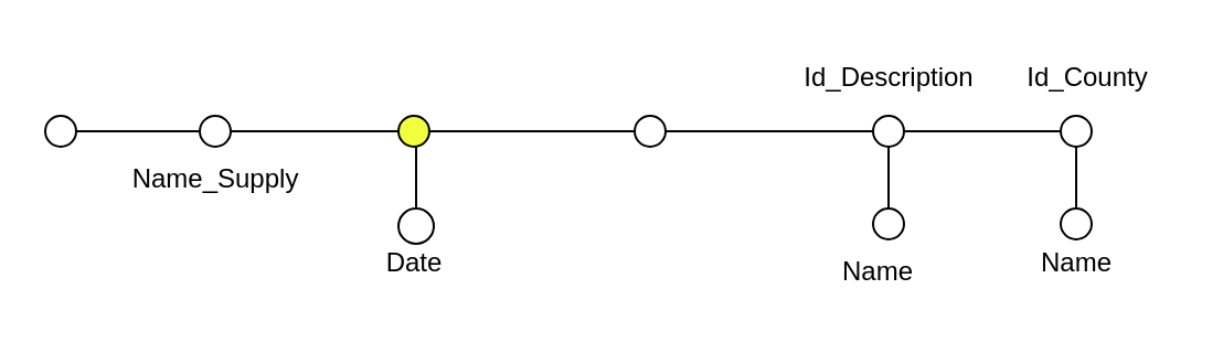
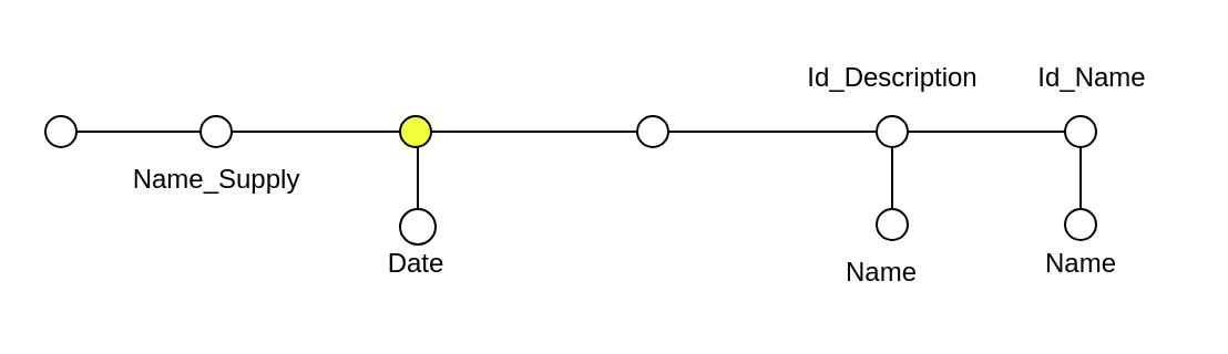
  <mxCell id="0" />
  <mxCell id="1" parent="0" />
  <mxCell id="2" style="edgeStyle=orthogonalEdgeStyle;rounded=0;orthogonalLoop=1;jettySize=auto;html=1;exitX=0.5;exitY=1;exitDx=0;exitDy=0;entryX=0.5;entryY=0;entryDx=0;entryDy=0;endArrow=none;startFill=0;" edge="1" parent="1" source="3" target="20"><mxGeometry relative="1" as="geometry" /></mxCell>
  <mxCell id="3" value="" style="ellipse;whiteSpace=wrap;html=1;aspect=fixed;fillColor=#F2FF3D;" vertex="1" parent="1"><mxGeometry x="180" y="52" width="14" height="14" as="geometry" /></mxCell>
  <mxCell id="4" style="edgeStyle=orthogonalEdgeStyle;rounded=0;orthogonalLoop=1;jettySize=auto;html=1;exitX=1;exitY=0.5;exitDx=0;exitDy=0;entryX=0;entryY=0.5;entryDx=0;entryDy=0;endArrow=none;startFill=0;" edge="1" parent="1" source="5" target="3"><mxGeometry relative="1" as="geometry" /></mxCell>
  <mxCell id="5" value="" style="ellipse;whiteSpace=wrap;html=1;aspect=fixed;fillColor=#FFFFFF;" vertex="1" parent="1"><mxGeometry x="90" y="52" width="14" height="14" as="geometry" /></mxCell>
  <mxCell id="6" value="Name_&lt;span style=&quot;color: light-dark(rgb(0, 0, 0), rgb(255, 255, 255)); text-wrap-mode: wrap; background-color: transparent;&quot;&gt;Supply&lt;/span&gt;" style="text;html=1;align=center;verticalAlign=middle;resizable=0;points=[];autosize=1;strokeColor=none;fillColor=none;" vertex="1" parent="1"><mxGeometry x="47" y="66" width="100" height="30" as="geometry" /></mxCell>
  <mxCell id="7" style="edgeStyle=orthogonalEdgeStyle;rounded=0;orthogonalLoop=1;jettySize=auto;html=1;entryX=0;entryY=0.5;entryDx=0;entryDy=0;endArrow=none;startFill=0;" edge="1" parent="1" source="8" target="5"><mxGeometry relative="1" as="geometry" /></mxCell>
  <mxCell id="8" value="" style="ellipse;whiteSpace=wrap;html=1;aspect=fixed;fillColor=#FFFFFF;" vertex="1" parent="1"><mxGeometry x="20" y="52" width="14" height="14" as="geometry" /></mxCell>
  <mxCell id="9" style="edgeStyle=orthogonalEdgeStyle;rounded=0;orthogonalLoop=1;jettySize=auto;html=1;exitX=1;exitY=0.5;exitDx=0;exitDy=0;entryX=0;entryY=0.5;entryDx=0;entryDy=0;endArrow=none;startFill=0;endFill=1;" edge="1" parent="1" source="11" target="13"><mxGeometry relative="1" as="geometry" /></mxCell>
  <mxCell id="10" style="edgeStyle=orthogonalEdgeStyle;rounded=0;orthogonalLoop=1;jettySize=auto;html=1;exitX=0.5;exitY=1;exitDx=0;exitDy=0;entryX=0.5;entryY=0;entryDx=0;entryDy=0;curved=1;endArrow=none;startFill=0;" edge="1" parent="1" source="11" target="14"><mxGeometry relative="1" as="geometry" /></mxCell>
  <mxCell id="11" value="" style="ellipse;whiteSpace=wrap;html=1;aspect=fixed;fillColor=#FFFFFF;" vertex="1" parent="1"><mxGeometry x="395" y="52" width="14" height="14" as="geometry" /></mxCell>
  <mxCell id="12" value="Id_Description" style="text;html=1;align=center;verticalAlign=middle;resizable=0;points=[];autosize=1;strokeColor=none;fillColor=none;" vertex="1" parent="1"><mxGeometry x="347" y="20" width="110" height="30" as="geometry" /></mxCell>
  <mxCell id="13" value="" style="ellipse;whiteSpace=wrap;html=1;aspect=fixed;fillColor=#FFFFFF;" vertex="1" parent="1"><mxGeometry x="480" y="52" width="14" height="14" as="geometry" /></mxCell>
  <mxCell id="14" value="" style="ellipse;whiteSpace=wrap;html=1;aspect=fixed;fillColor=#FFFFFF;" vertex="1" parent="1"><mxGeometry x="395" y="94" width="14" height="14" as="geometry" /></mxCell>
  <mxCell id="15" value="Name" style="text;html=1;align=center;verticalAlign=middle;resizable=0;points=[];autosize=1;strokeColor=none;fillColor=none;" vertex="1" parent="1"><mxGeometry x="367" y="108" width="60" height="30" as="geometry" /></mxCell>
  <mxCell id="16" style="edgeStyle=orthogonalEdgeStyle;rounded=0;orthogonalLoop=1;jettySize=auto;html=1;entryX=0.5;entryY=1;entryDx=0;entryDy=0;endArrow=none;startFill=0;" edge="1" parent="1" source="17" target="13"><mxGeometry relative="1" as="geometry" /></mxCell>
  <mxCell id="17" value="" style="ellipse;whiteSpace=wrap;html=1;aspect=fixed;fillColor=#FFFFFF;" vertex="1" parent="1"><mxGeometry x="480" y="94" width="14" height="14" as="geometry" /></mxCell>
  <mxCell id="18" value="Name" style="text;html=1;align=center;verticalAlign=middle;resizable=0;points=[];autosize=1;strokeColor=none;fillColor=none;" vertex="1" parent="1"><mxGeometry x="457" y="104" width="60" height="30" as="geometry" /></mxCell>
- <mxCell id="19" value="Id_County" style="text;html=1;align=center;verticalAlign=middle;resizable=0;points=[];autosize=1;strokeColor=none;fillColor=none;" vertex="1" parent="1"><mxGeometry x="452" y="20" width="80" height="30" as="geometry" /></mxCell>
+ <mxCell id="19" value="Id_Name" style="text;html=1;align=center;verticalAlign=middle;resizable=0;points=[];autosize=1;strokeColor=none;fillColor=none;" vertex="1" parent="1"><mxGeometry x="452" y="20" width="80" height="30" as="geometry" /></mxCell>
  <mxCell id="20" value="" style="ellipse;whiteSpace=wrap;html=1;aspect=fixed;fillColor=#FFFFFF;" vertex="1" parent="1"><mxGeometry x="180" y="94" width="16" height="16" as="geometry" /></mxCell>
  <mxCell id="21" value="Date" style="text;html=1;align=center;verticalAlign=middle;resizable=0;points=[];autosize=1;strokeColor=none;fillColor=none;" vertex="1" parent="1"><mxGeometry x="162" y="104" width="50" height="30" as="geometry" /></mxCell>
  <mxCell id="22" style="edgeStyle=orthogonalEdgeStyle;rounded=0;orthogonalLoop=1;jettySize=auto;html=1;entryX=1;entryY=0.5;entryDx=0;entryDy=0;endArrow=none;startFill=0;" edge="1" parent="1" source="24" target="3"><mxGeometry relative="1" as="geometry" /></mxCell>
  <mxCell id="23" style="edgeStyle=orthogonalEdgeStyle;rounded=0;orthogonalLoop=1;jettySize=auto;html=1;entryX=0;entryY=0.5;entryDx=0;entryDy=0;endArrow=none;startFill=0;" edge="1" parent="1" source="24" target="11"><mxGeometry relative="1" as="geometry" /></mxCell>
  <mxCell id="24" value="" style="ellipse;whiteSpace=wrap;html=1;aspect=fixed;fillColor=#FFFFFF;" vertex="1" parent="1"><mxGeometry x="287" y="52" width="14" height="14" as="geometry" /></mxCell>
